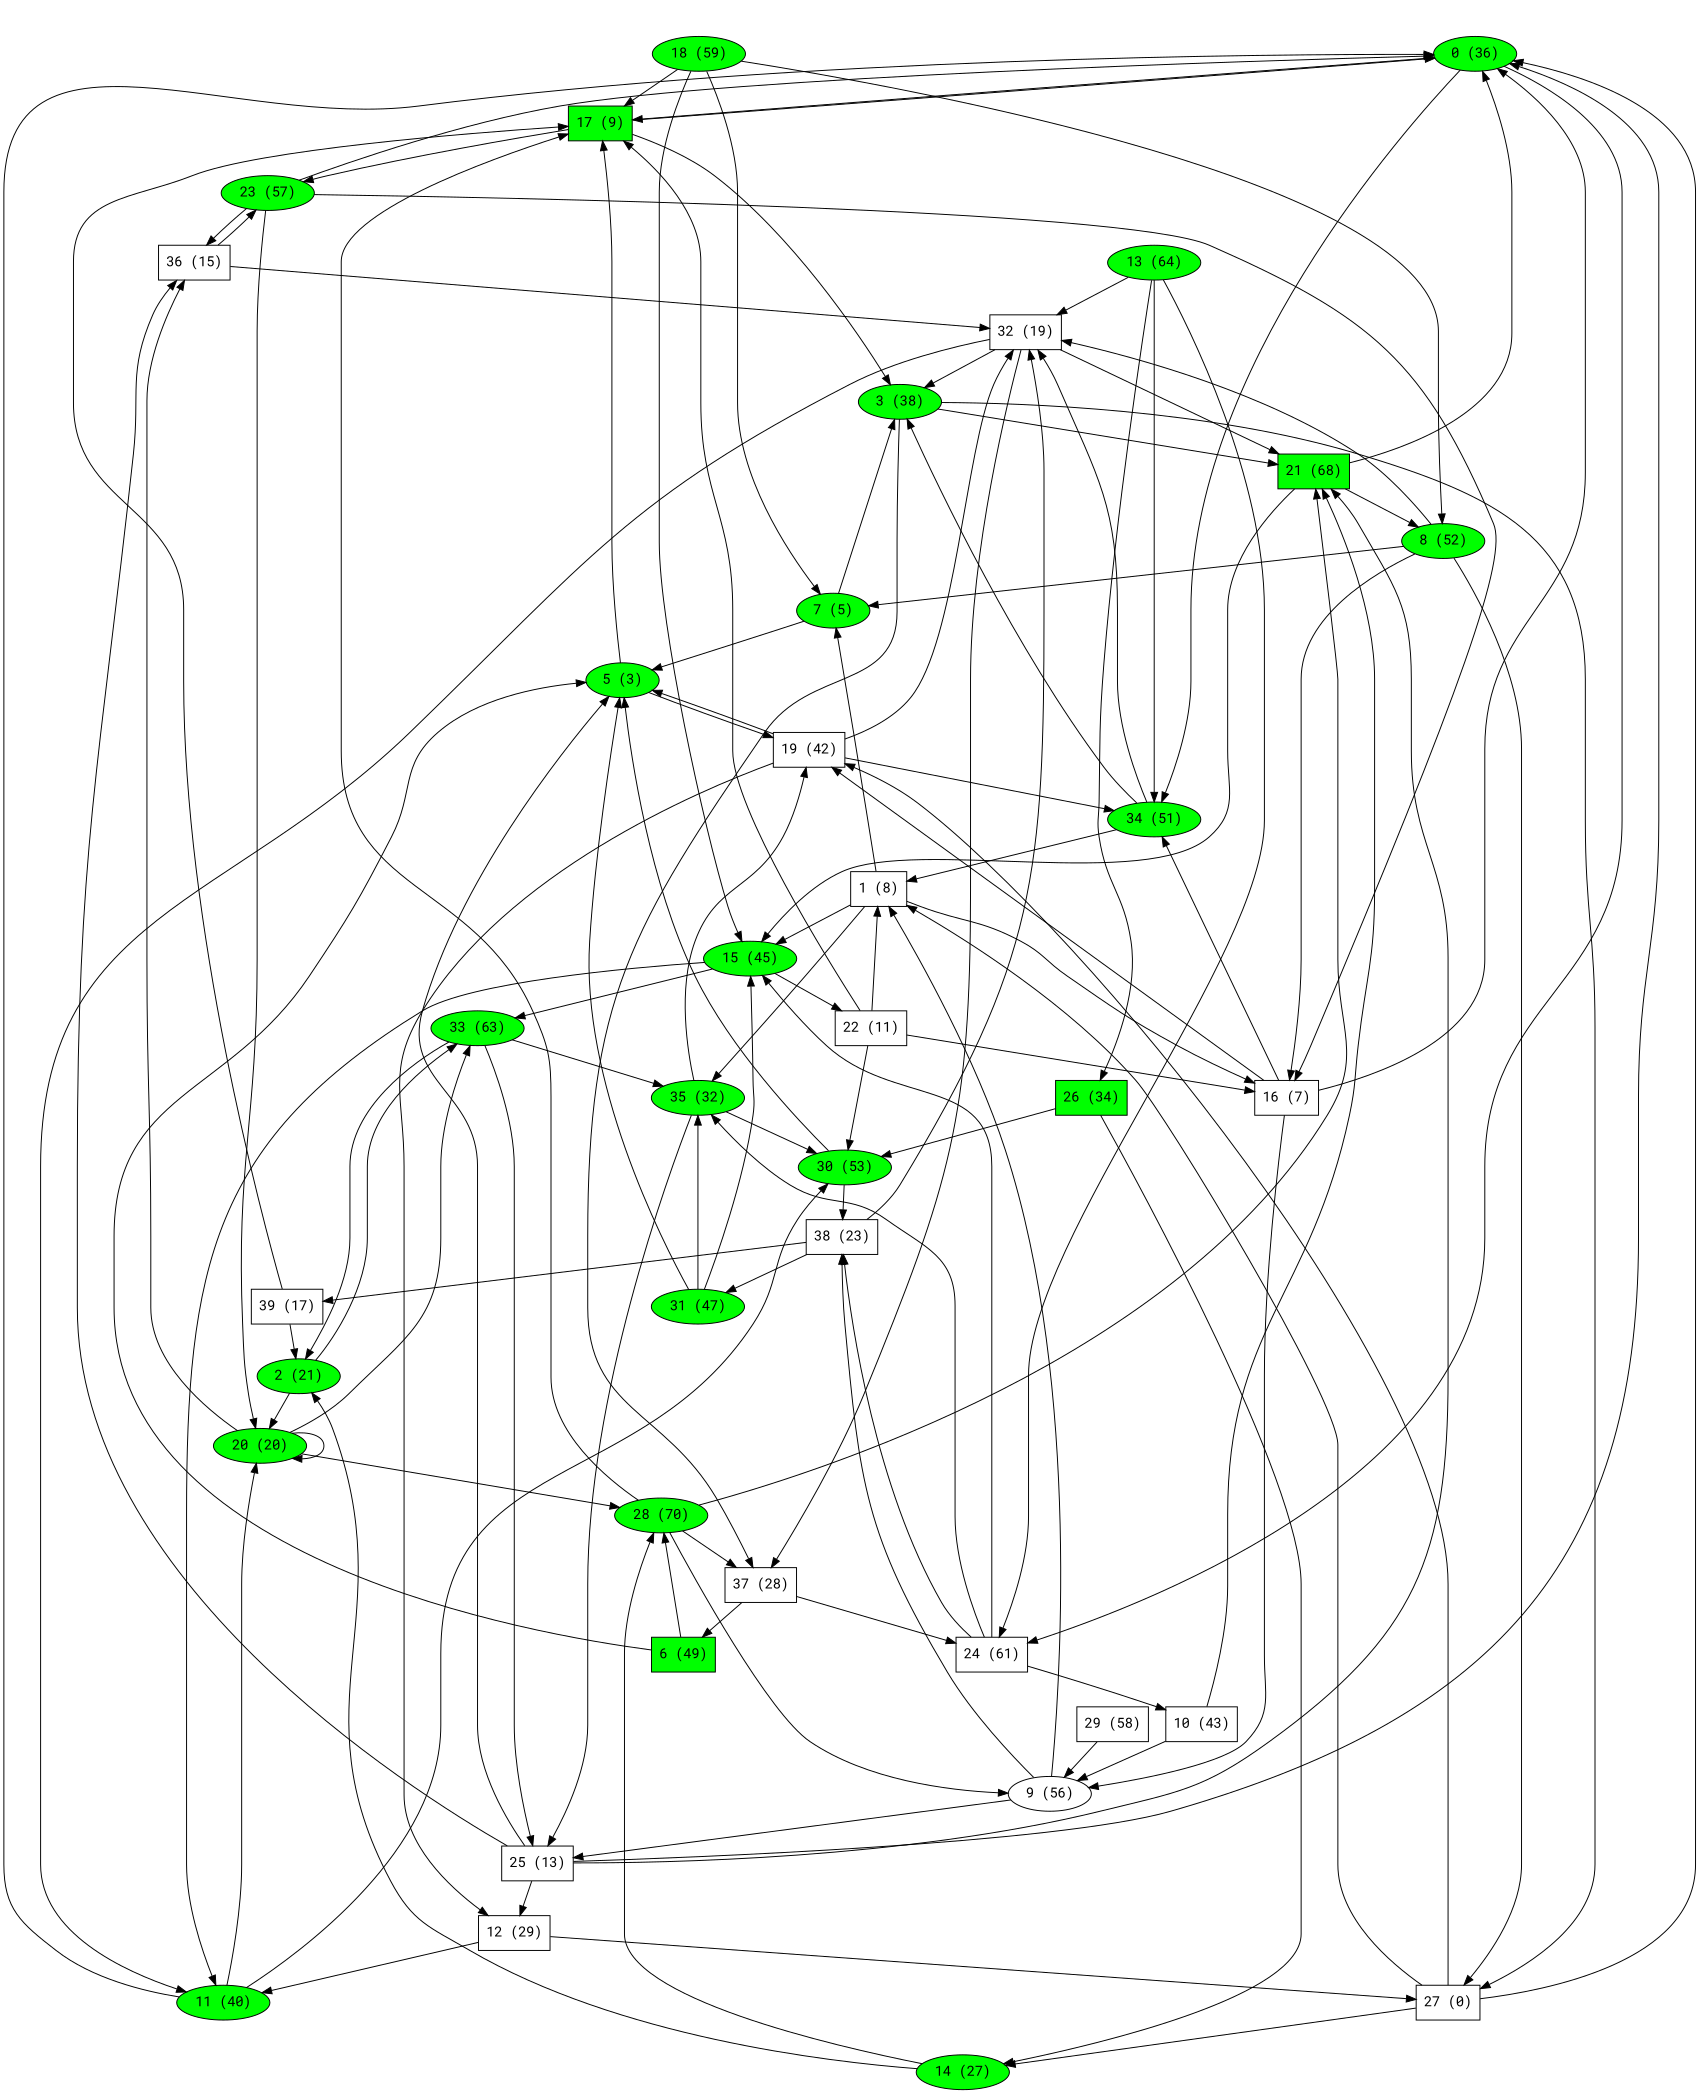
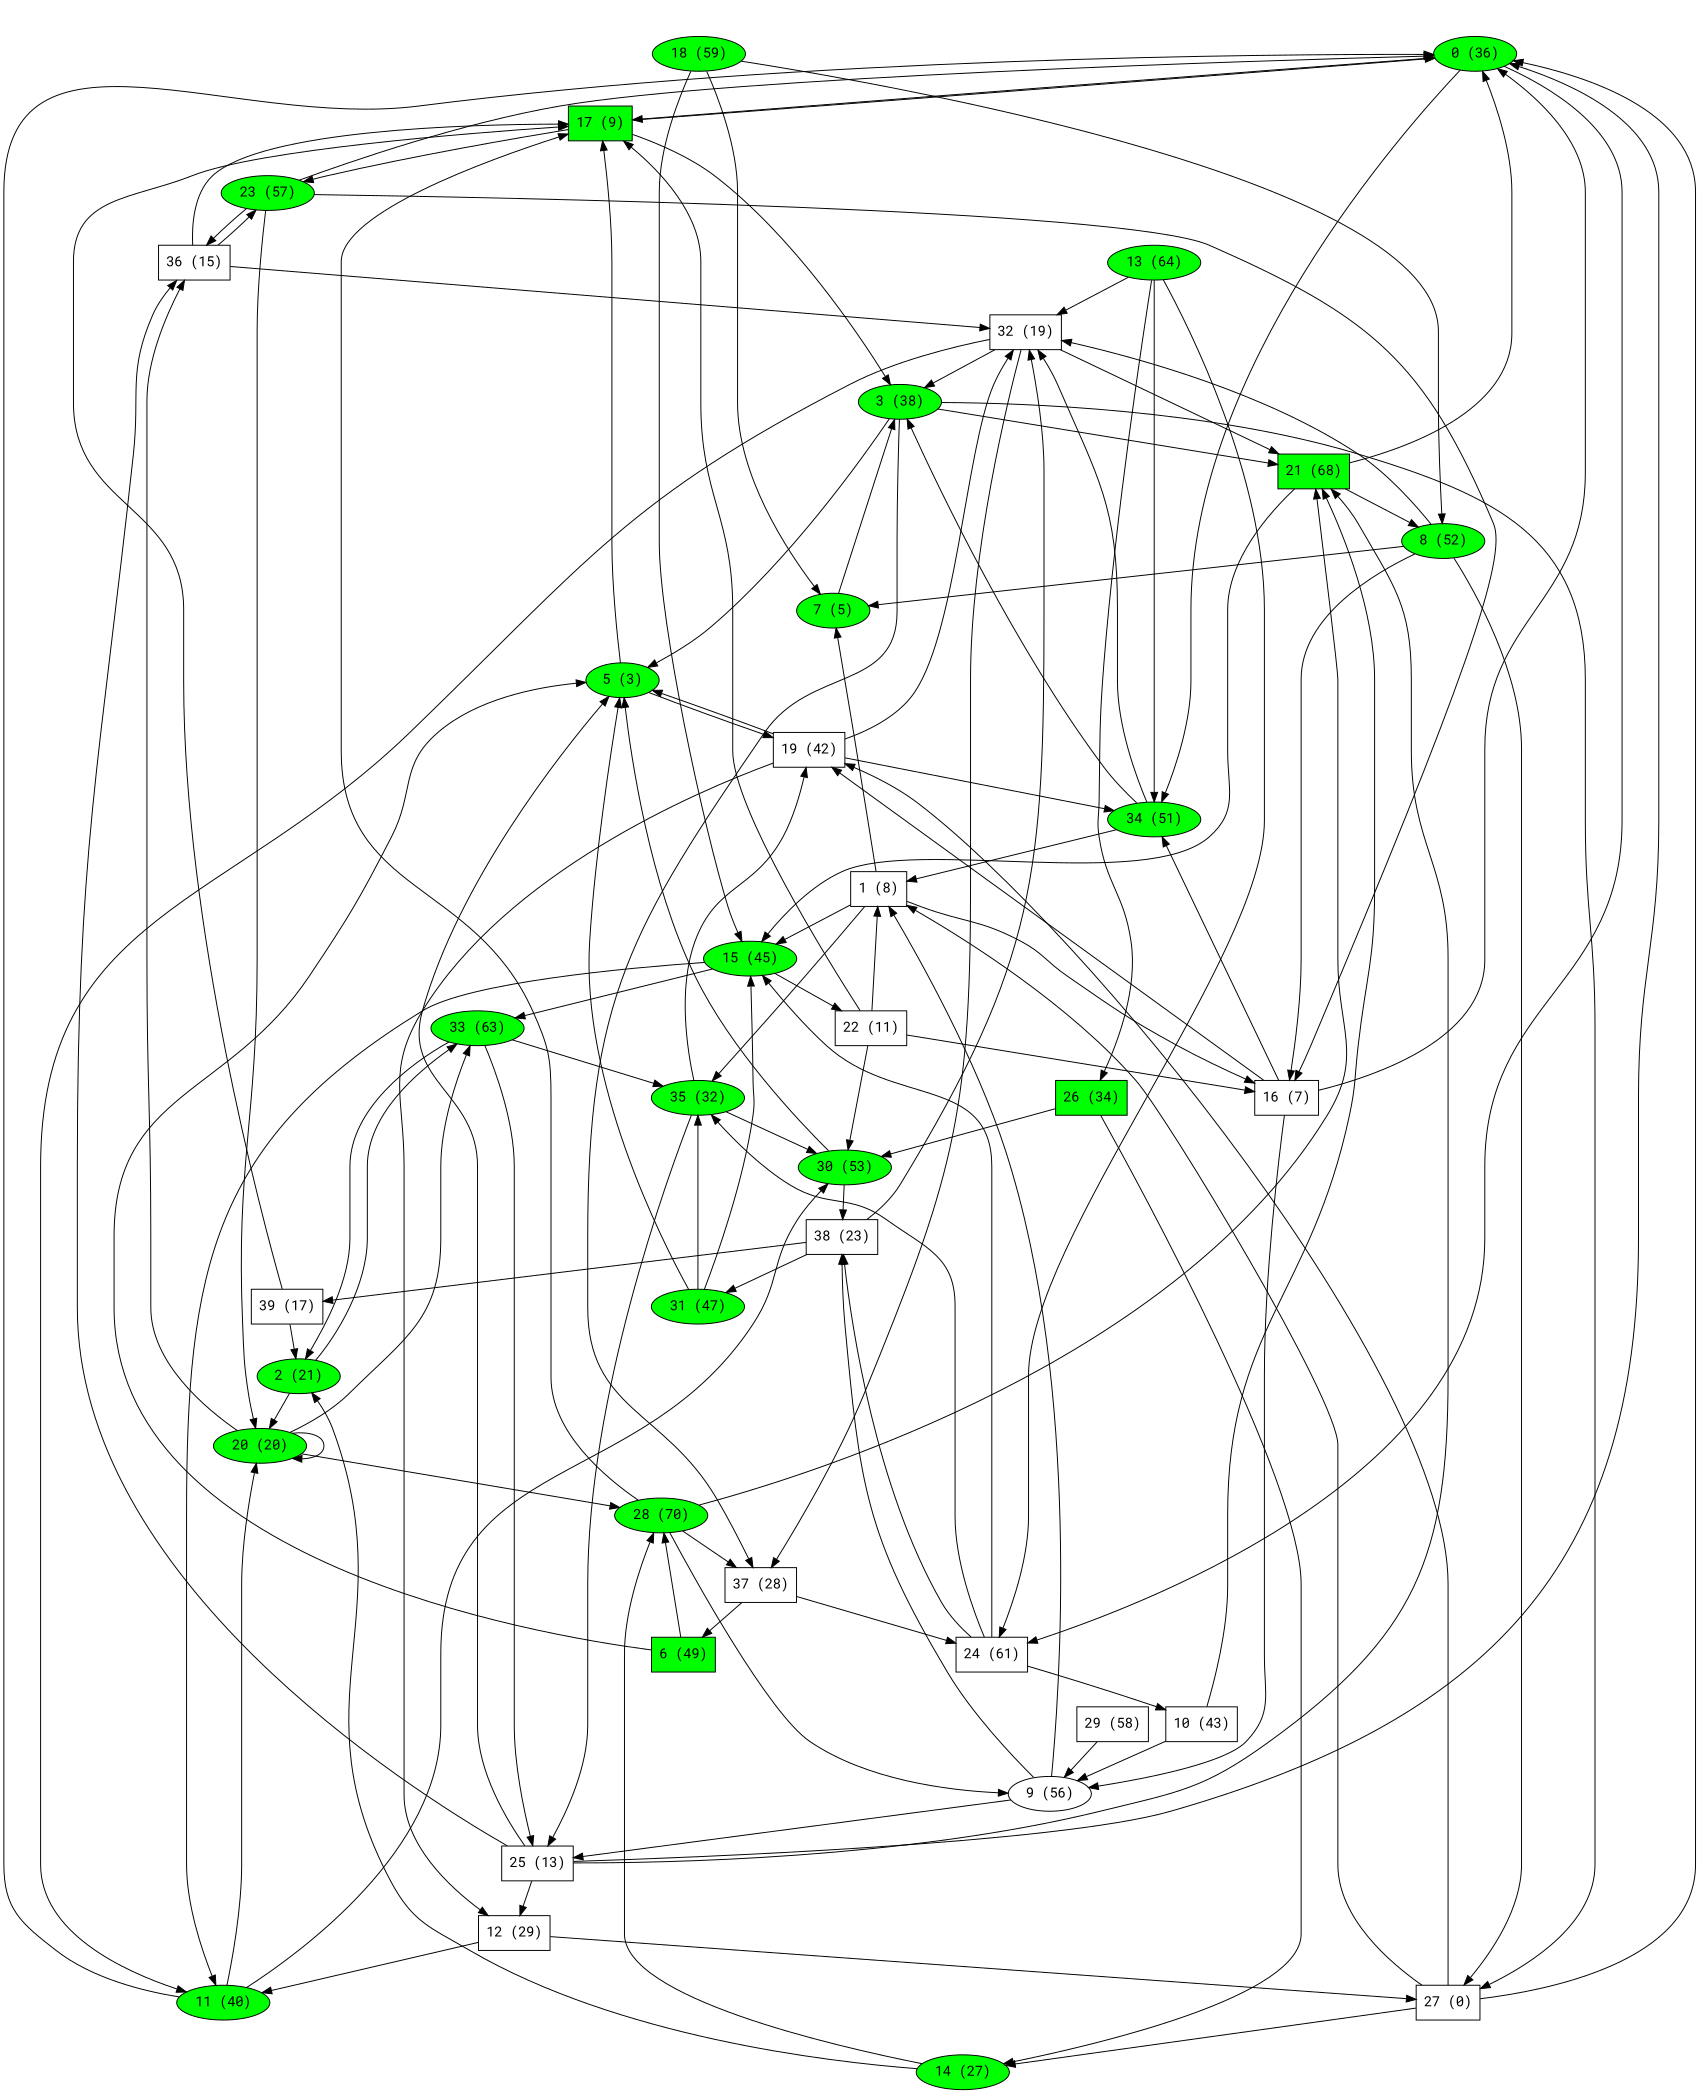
  digraph {
    fontname="Roboto Mono"
    node [fillcolor=green fontname="Roboto Mono" style=filled]
    edge [fontname="Roboto Mono"]
    0 [label="\N (36)"]
    17 [label="\N (9)" shape=polygon]
    24 [color=black label="\N (61)" shape=polygon fillcolor="" style=""]
    34 [label="\N (51)"]
    3 [label="\N (38)"]
    23 [label="\N (57)"]
    15 [label="\N (45)"]
    35 [label="\N (32)"]
    38 [color=black label="\N (23)" shape=polygon fillcolor="" style=""]
    10 [color=black label="\N (43)" shape=polygon fillcolor="" style=""]
    1 [color=black label="\N (8)" shape=polygon fillcolor="" style=""]
    32 [color=black label="\N (19)" shape=polygon fillcolor="" style=""]
    21 [label="\N (68)" shape=polygon]
    27 [color=black label="\N (0)" shape=polygon fillcolor="" style=""]
    37 [color=black label="\N (28)" shape=polygon fillcolor="" style=""]
    16 [color=black label="\N (7)" shape=polygon fillcolor="" style=""]
    20 [label="\N (20)"]
    36 [color=black label="\N (15)" shape=polygon fillcolor="" style=""]
    33 [label="\N (63)"]
    11 [label="\N (40)"]
    22 [color=black label="\N (11)" shape=polygon fillcolor="" style=""]
    19 [color=black label="\N (42)" shape=polygon fillcolor="" style=""]
    25 [color=black label="\N (13)" shape=polygon fillcolor="" style=""]
    30 [label="\N (53)"]
    39 [color=black label="\N (17)" shape=polygon fillcolor="" style=""]
    31 [label="\N (47)"]
    9 [color=black label="\N (56)" fillcolor="" style=""]
    7 [label="\N (5)"]
    5 [label="\N (3)"]
    2 [label="\N (21)"]
    12 [color=black label="\N (29)" shape=polygon fillcolor="" style=""]
    28 [label="\N (70)"]
    8 [label="\N (52)"]
    14 [label="\N (27)"]
    6 [label="\N (49)" shape=polygon]
    13 [label="\N (64)"]
    26 [label="\N (34)" shape=polygon]
    18 [label="\N (59)"]
    29 [color=black label="\N (58)" shape=polygon fillcolor="" style=""]
    0 -> 17
    0 -> 24
    0 -> 34
    17 -> 0
    17 -> 3
    17 -> 23
    24 -> 15
    24 -> 35
    24 -> 38
    24 -> 10
    34 -> 3
    34 -> 1
    34 -> 32
    3 -> 21
    3 -> 27
    3 -> 37
    23 -> 0
    23 -> 16
    23 -> 20
    23 -> 36
    15 -> 33
    15 -> 11
    15 -> 22
    35 -> 19
    35 -> 25
    35 -> 30
    38 -> 32
    38 -> 39
    38 -> 31
    10 -> 21
    10 -> 9
    1 -> 15
    1 -> 35
    1 -> 16
    1 -> 7
    32 -> 3
    32 -> 21
    32 -> 37
    32 -> 11
    21 -> 0
    21 -> 15
    21 -> 8
    27 -> 0
    27 -> 1
    27 -> 19
    27 -> 14
    37 -> 24
    37 -> 6
    16 -> 0
    16 -> 34
    16 -> 19
    16 -> 9
    20 -> 20
    20 -> 36
    20 -> 33
    20 -> 28
    36 -> 23
    36 -> 32
    33 -> 35
    33 -> 25
    33 -> 2
    11 -> 0
    11 -> 20
    11 -> 30
    22 -> 17
    22 -> 1
    22 -> 16
    22 -> 30
    19 -> 34
    19 -> 32
    19 -> 5
    19 -> 12
    25 -> 0
    25 -> 21
    25 -> 36
    25 -> 5
    25 -> 12
    30 -> 38
    30 -> 5
    39 -> 17
    39 -> 2
    31 -> 15
    31 -> 35
    31 -> 5
    9 -> 38
    9 -> 1
    9 -> 25
    7 -> 3
-   7 -> 5
+   3 -> 5
    5 -> 17
    5 -> 19
    2 -> 20
    2 -> 33
    12 -> 27
    12 -> 11
    28 -> 17
    28 -> 21
    28 -> 37
    28 -> 9
    8 -> 32
    8 -> 27
    8 -> 16
    8 -> 7
    14 -> 2
    14 -> 28
    6 -> 5
    6 -> 28
    13 -> 24
    13 -> 34
    13 -> 32
    13 -> 26
    26 -> 30
    26 -> 14
-   18 -> 17
+   36 -> 17
    18 -> 15
    18 -> 7
    18 -> 8
    29 -> 9
  }
